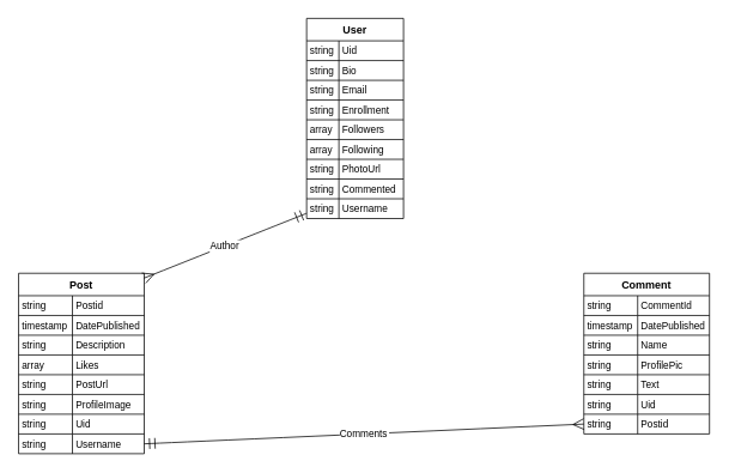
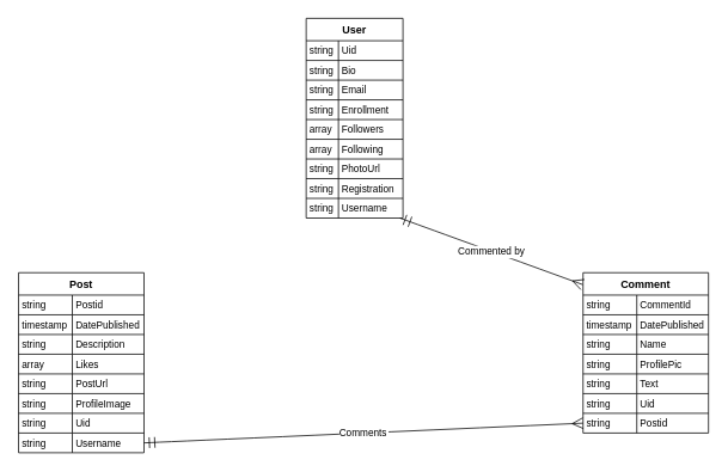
  <mxCell id="0" />
  <mxCell id="1" parent="0" />
  <mxCell id="2" value="User" style="shape=table;startSize=25;container=1;collapsible=0;childLayout=tableLayout;fixedRows=1;rowLines=1;fontStyle=1;align=center;resizeLast=1;" vertex="1" parent="1"><mxGeometry x="341" y="20" width="108" height="223" as="geometry" /></mxCell>
  <mxCell id="3" style="shape=tableRow;horizontal=0;startSize=0;swimlaneHead=0;swimlaneBody=0;fillColor=none;collapsible=0;dropTarget=0;points=[[0,0.5],[1,0.5]];portConstraint=eastwest;top=0;left=0;right=0;bottom=0;" vertex="1" parent="2"><mxGeometry y="25" width="108" height="22" as="geometry" /></mxCell>
  <mxCell id="4" value="string" style="shape=partialRectangle;connectable=0;fillColor=none;top=0;left=0;bottom=0;right=0;align=left;spacingLeft=2;overflow=hidden;fontSize=11;" vertex="1" parent="3"><mxGeometry width="36" height="22" as="geometry"><mxRectangle width="36" height="22" as="alternateBounds" /></mxGeometry></mxCell>
  <mxCell id="5" value="Uid" style="shape=partialRectangle;connectable=0;fillColor=none;top=0;left=0;bottom=0;right=0;align=left;spacingLeft=2;overflow=hidden;fontSize=11;" vertex="1" parent="3"><mxGeometry x="36" width="72" height="22" as="geometry"><mxRectangle width="72" height="22" as="alternateBounds" /></mxGeometry></mxCell>
  <mxCell id="6" style="shape=tableRow;horizontal=0;startSize=0;swimlaneHead=0;swimlaneBody=0;fillColor=none;collapsible=0;dropTarget=0;points=[[0,0.5],[1,0.5]];portConstraint=eastwest;top=0;left=0;right=0;bottom=0;" vertex="1" parent="2"><mxGeometry y="47" width="108" height="22" as="geometry" /></mxCell>
  <mxCell id="7" value="string" style="shape=partialRectangle;connectable=0;fillColor=none;top=0;left=0;bottom=0;right=0;align=left;spacingLeft=2;overflow=hidden;fontSize=11;" vertex="1" parent="6"><mxGeometry width="36" height="22" as="geometry"><mxRectangle width="36" height="22" as="alternateBounds" /></mxGeometry></mxCell>
  <mxCell id="8" value="Bio" style="shape=partialRectangle;connectable=0;fillColor=none;top=0;left=0;bottom=0;right=0;align=left;spacingLeft=2;overflow=hidden;fontSize=11;" vertex="1" parent="6"><mxGeometry x="36" width="72" height="22" as="geometry"><mxRectangle width="72" height="22" as="alternateBounds" /></mxGeometry></mxCell>
  <mxCell id="9" style="shape=tableRow;horizontal=0;startSize=0;swimlaneHead=0;swimlaneBody=0;fillColor=none;collapsible=0;dropTarget=0;points=[[0,0.5],[1,0.5]];portConstraint=eastwest;top=0;left=0;right=0;bottom=0;" vertex="1" parent="2"><mxGeometry y="69" width="108" height="22" as="geometry" /></mxCell>
  <mxCell id="10" value="string" style="shape=partialRectangle;connectable=0;fillColor=none;top=0;left=0;bottom=0;right=0;align=left;spacingLeft=2;overflow=hidden;fontSize=11;" vertex="1" parent="9"><mxGeometry width="36" height="22" as="geometry"><mxRectangle width="36" height="22" as="alternateBounds" /></mxGeometry></mxCell>
  <mxCell id="11" value="Email" style="shape=partialRectangle;connectable=0;fillColor=none;top=0;left=0;bottom=0;right=0;align=left;spacingLeft=2;overflow=hidden;fontSize=11;" vertex="1" parent="9"><mxGeometry x="36" width="72" height="22" as="geometry"><mxRectangle width="72" height="22" as="alternateBounds" /></mxGeometry></mxCell>
  <mxCell id="12" style="shape=tableRow;horizontal=0;startSize=0;swimlaneHead=0;swimlaneBody=0;fillColor=none;collapsible=0;dropTarget=0;points=[[0,0.5],[1,0.5]];portConstraint=eastwest;top=0;left=0;right=0;bottom=0;" vertex="1" parent="2"><mxGeometry y="91" width="108" height="22" as="geometry" /></mxCell>
  <mxCell id="13" value="string" style="shape=partialRectangle;connectable=0;fillColor=none;top=0;left=0;bottom=0;right=0;align=left;spacingLeft=2;overflow=hidden;fontSize=11;" vertex="1" parent="12"><mxGeometry width="36" height="22" as="geometry"><mxRectangle width="36" height="22" as="alternateBounds" /></mxGeometry></mxCell>
  <mxCell id="14" value="Enrollment" style="shape=partialRectangle;connectable=0;fillColor=none;top=0;left=0;bottom=0;right=0;align=left;spacingLeft=2;overflow=hidden;fontSize=11;" vertex="1" parent="12"><mxGeometry x="36" width="72" height="22" as="geometry"><mxRectangle width="72" height="22" as="alternateBounds" /></mxGeometry></mxCell>
  <mxCell id="15" style="shape=tableRow;horizontal=0;startSize=0;swimlaneHead=0;swimlaneBody=0;fillColor=none;collapsible=0;dropTarget=0;points=[[0,0.5],[1,0.5]];portConstraint=eastwest;top=0;left=0;right=0;bottom=0;" vertex="1" parent="2"><mxGeometry y="113" width="108" height="22" as="geometry" /></mxCell>
  <mxCell id="16" value="array" style="shape=partialRectangle;connectable=0;fillColor=none;top=0;left=0;bottom=0;right=0;align=left;spacingLeft=2;overflow=hidden;fontSize=11;" vertex="1" parent="15"><mxGeometry width="36" height="22" as="geometry"><mxRectangle width="36" height="22" as="alternateBounds" /></mxGeometry></mxCell>
  <mxCell id="17" value="Followers" style="shape=partialRectangle;connectable=0;fillColor=none;top=0;left=0;bottom=0;right=0;align=left;spacingLeft=2;overflow=hidden;fontSize=11;" vertex="1" parent="15"><mxGeometry x="36" width="72" height="22" as="geometry"><mxRectangle width="72" height="22" as="alternateBounds" /></mxGeometry></mxCell>
  <mxCell id="18" style="shape=tableRow;horizontal=0;startSize=0;swimlaneHead=0;swimlaneBody=0;fillColor=none;collapsible=0;dropTarget=0;points=[[0,0.5],[1,0.5]];portConstraint=eastwest;top=0;left=0;right=0;bottom=0;" vertex="1" parent="2"><mxGeometry y="135" width="108" height="22" as="geometry" /></mxCell>
  <mxCell id="19" value="array" style="shape=partialRectangle;connectable=0;fillColor=none;top=0;left=0;bottom=0;right=0;align=left;spacingLeft=2;overflow=hidden;fontSize=11;" vertex="1" parent="18"><mxGeometry width="36" height="22" as="geometry"><mxRectangle width="36" height="22" as="alternateBounds" /></mxGeometry></mxCell>
  <mxCell id="20" value="Following" style="shape=partialRectangle;connectable=0;fillColor=none;top=0;left=0;bottom=0;right=0;align=left;spacingLeft=2;overflow=hidden;fontSize=11;" vertex="1" parent="18"><mxGeometry x="36" width="72" height="22" as="geometry"><mxRectangle width="72" height="22" as="alternateBounds" /></mxGeometry></mxCell>
  <mxCell id="21" style="shape=tableRow;horizontal=0;startSize=0;swimlaneHead=0;swimlaneBody=0;fillColor=none;collapsible=0;dropTarget=0;points=[[0,0.5],[1,0.5]];portConstraint=eastwest;top=0;left=0;right=0;bottom=0;" vertex="1" parent="2"><mxGeometry y="157" width="108" height="22" as="geometry" /></mxCell>
  <mxCell id="22" value="string" style="shape=partialRectangle;connectable=0;fillColor=none;top=0;left=0;bottom=0;right=0;align=left;spacingLeft=2;overflow=hidden;fontSize=11;" vertex="1" parent="21"><mxGeometry width="36" height="22" as="geometry"><mxRectangle width="36" height="22" as="alternateBounds" /></mxGeometry></mxCell>
  <mxCell id="23" value="PhotoUrl" style="shape=partialRectangle;connectable=0;fillColor=none;top=0;left=0;bottom=0;right=0;align=left;spacingLeft=2;overflow=hidden;fontSize=11;" vertex="1" parent="21"><mxGeometry x="36" width="72" height="22" as="geometry"><mxRectangle width="72" height="22" as="alternateBounds" /></mxGeometry></mxCell>
  <mxCell id="24" style="shape=tableRow;horizontal=0;startSize=0;swimlaneHead=0;swimlaneBody=0;fillColor=none;collapsible=0;dropTarget=0;points=[[0,0.5],[1,0.5]];portConstraint=eastwest;top=0;left=0;right=0;bottom=0;" vertex="1" parent="2"><mxGeometry y="179" width="108" height="22" as="geometry" /></mxCell>
  <mxCell id="25" value="string" style="shape=partialRectangle;connectable=0;fillColor=none;top=0;left=0;bottom=0;right=0;align=left;spacingLeft=2;overflow=hidden;fontSize=11;" vertex="1" parent="24"><mxGeometry width="36" height="22" as="geometry"><mxRectangle width="36" height="22" as="alternateBounds" /></mxGeometry></mxCell>
- <mxCell id="26" value="Commented" style="shape=partialRectangle;connectable=0;fillColor=none;top=0;left=0;bottom=0;right=0;align=left;spacingLeft=2;overflow=hidden;fontSize=11;" vertex="1" parent="24"><mxGeometry x="36" width="72" height="22" as="geometry"><mxRectangle width="72" height="22" as="alternateBounds" /></mxGeometry></mxCell>
+ <mxCell id="26" value="Registration" style="shape=partialRectangle;connectable=0;fillColor=none;top=0;left=0;bottom=0;right=0;align=left;spacingLeft=2;overflow=hidden;fontSize=11;" vertex="1" parent="24"><mxGeometry x="36" width="72" height="22" as="geometry"><mxRectangle width="72" height="22" as="alternateBounds" /></mxGeometry></mxCell>
  <mxCell id="27" style="shape=tableRow;horizontal=0;startSize=0;swimlaneHead=0;swimlaneBody=0;fillColor=none;collapsible=0;dropTarget=0;points=[[0,0.5],[1,0.5]];portConstraint=eastwest;top=0;left=0;right=0;bottom=0;" vertex="1" parent="2"><mxGeometry y="201" width="108" height="22" as="geometry" /></mxCell>
  <mxCell id="28" value="string" style="shape=partialRectangle;connectable=0;fillColor=none;top=0;left=0;bottom=0;right=0;align=left;spacingLeft=2;overflow=hidden;fontSize=11;" vertex="1" parent="27"><mxGeometry width="36" height="22" as="geometry"><mxRectangle width="36" height="22" as="alternateBounds" /></mxGeometry></mxCell>
  <mxCell id="29" value="Username" style="shape=partialRectangle;connectable=0;fillColor=none;top=0;left=0;bottom=0;right=0;align=left;spacingLeft=2;overflow=hidden;fontSize=11;" vertex="1" parent="27"><mxGeometry x="36" width="72" height="22" as="geometry"><mxRectangle width="72" height="22" as="alternateBounds" /></mxGeometry></mxCell>
  <mxCell id="30" value="Post" style="shape=table;startSize=25;container=1;collapsible=0;childLayout=tableLayout;fixedRows=1;rowLines=1;fontStyle=1;align=center;resizeLast=1;" vertex="1" parent="1"><mxGeometry x="20" y="304" width="140" height="201" as="geometry" /></mxCell>
  <mxCell id="31" style="shape=tableRow;horizontal=0;startSize=0;swimlaneHead=0;swimlaneBody=0;fillColor=none;collapsible=0;dropTarget=0;points=[[0,0.5],[1,0.5]];portConstraint=eastwest;top=0;left=0;right=0;bottom=0;" vertex="1" parent="30"><mxGeometry y="25" width="140" height="22" as="geometry" /></mxCell>
  <mxCell id="32" value="string" style="shape=partialRectangle;connectable=0;fillColor=none;top=0;left=0;bottom=0;right=0;align=left;spacingLeft=2;overflow=hidden;fontSize=11;" vertex="1" parent="31"><mxGeometry width="60" height="22" as="geometry"><mxRectangle width="60" height="22" as="alternateBounds" /></mxGeometry></mxCell>
  <mxCell id="33" value="Postid" style="shape=partialRectangle;connectable=0;fillColor=none;top=0;left=0;bottom=0;right=0;align=left;spacingLeft=2;overflow=hidden;fontSize=11;" vertex="1" parent="31"><mxGeometry x="60" width="80" height="22" as="geometry"><mxRectangle width="80" height="22" as="alternateBounds" /></mxGeometry></mxCell>
  <mxCell id="34" style="shape=tableRow;horizontal=0;startSize=0;swimlaneHead=0;swimlaneBody=0;fillColor=none;collapsible=0;dropTarget=0;points=[[0,0.5],[1,0.5]];portConstraint=eastwest;top=0;left=0;right=0;bottom=0;" vertex="1" parent="30"><mxGeometry y="47" width="140" height="22" as="geometry" /></mxCell>
  <mxCell id="35" value="timestamp" style="shape=partialRectangle;connectable=0;fillColor=none;top=0;left=0;bottom=0;right=0;align=left;spacingLeft=2;overflow=hidden;fontSize=11;" vertex="1" parent="34"><mxGeometry width="60" height="22" as="geometry"><mxRectangle width="60" height="22" as="alternateBounds" /></mxGeometry></mxCell>
  <mxCell id="36" value="DatePublished" style="shape=partialRectangle;connectable=0;fillColor=none;top=0;left=0;bottom=0;right=0;align=left;spacingLeft=2;overflow=hidden;fontSize=11;" vertex="1" parent="34"><mxGeometry x="60" width="80" height="22" as="geometry"><mxRectangle width="80" height="22" as="alternateBounds" /></mxGeometry></mxCell>
  <mxCell id="37" style="shape=tableRow;horizontal=0;startSize=0;swimlaneHead=0;swimlaneBody=0;fillColor=none;collapsible=0;dropTarget=0;points=[[0,0.5],[1,0.5]];portConstraint=eastwest;top=0;left=0;right=0;bottom=0;" vertex="1" parent="30"><mxGeometry y="69" width="140" height="22" as="geometry" /></mxCell>
  <mxCell id="38" value="string" style="shape=partialRectangle;connectable=0;fillColor=none;top=0;left=0;bottom=0;right=0;align=left;spacingLeft=2;overflow=hidden;fontSize=11;" vertex="1" parent="37"><mxGeometry width="60" height="22" as="geometry"><mxRectangle width="60" height="22" as="alternateBounds" /></mxGeometry></mxCell>
  <mxCell id="39" value="Description" style="shape=partialRectangle;connectable=0;fillColor=none;top=0;left=0;bottom=0;right=0;align=left;spacingLeft=2;overflow=hidden;fontSize=11;" vertex="1" parent="37"><mxGeometry x="60" width="80" height="22" as="geometry"><mxRectangle width="80" height="22" as="alternateBounds" /></mxGeometry></mxCell>
  <mxCell id="40" style="shape=tableRow;horizontal=0;startSize=0;swimlaneHead=0;swimlaneBody=0;fillColor=none;collapsible=0;dropTarget=0;points=[[0,0.5],[1,0.5]];portConstraint=eastwest;top=0;left=0;right=0;bottom=0;" vertex="1" parent="30"><mxGeometry y="91" width="140" height="22" as="geometry" /></mxCell>
  <mxCell id="41" value="array" style="shape=partialRectangle;connectable=0;fillColor=none;top=0;left=0;bottom=0;right=0;align=left;spacingLeft=2;overflow=hidden;fontSize=11;" vertex="1" parent="40"><mxGeometry width="60" height="22" as="geometry"><mxRectangle width="60" height="22" as="alternateBounds" /></mxGeometry></mxCell>
  <mxCell id="42" value="Likes" style="shape=partialRectangle;connectable=0;fillColor=none;top=0;left=0;bottom=0;right=0;align=left;spacingLeft=2;overflow=hidden;fontSize=11;" vertex="1" parent="40"><mxGeometry x="60" width="80" height="22" as="geometry"><mxRectangle width="80" height="22" as="alternateBounds" /></mxGeometry></mxCell>
  <mxCell id="43" style="shape=tableRow;horizontal=0;startSize=0;swimlaneHead=0;swimlaneBody=0;fillColor=none;collapsible=0;dropTarget=0;points=[[0,0.5],[1,0.5]];portConstraint=eastwest;top=0;left=0;right=0;bottom=0;" vertex="1" parent="30"><mxGeometry y="113" width="140" height="22" as="geometry" /></mxCell>
  <mxCell id="44" value="string" style="shape=partialRectangle;connectable=0;fillColor=none;top=0;left=0;bottom=0;right=0;align=left;spacingLeft=2;overflow=hidden;fontSize=11;" vertex="1" parent="43"><mxGeometry width="60" height="22" as="geometry"><mxRectangle width="60" height="22" as="alternateBounds" /></mxGeometry></mxCell>
  <mxCell id="45" value="PostUrl" style="shape=partialRectangle;connectable=0;fillColor=none;top=0;left=0;bottom=0;right=0;align=left;spacingLeft=2;overflow=hidden;fontSize=11;" vertex="1" parent="43"><mxGeometry x="60" width="80" height="22" as="geometry"><mxRectangle width="80" height="22" as="alternateBounds" /></mxGeometry></mxCell>
  <mxCell id="46" style="shape=tableRow;horizontal=0;startSize=0;swimlaneHead=0;swimlaneBody=0;fillColor=none;collapsible=0;dropTarget=0;points=[[0,0.5],[1,0.5]];portConstraint=eastwest;top=0;left=0;right=0;bottom=0;" vertex="1" parent="30"><mxGeometry y="135" width="140" height="22" as="geometry" /></mxCell>
  <mxCell id="47" value="string" style="shape=partialRectangle;connectable=0;fillColor=none;top=0;left=0;bottom=0;right=0;align=left;spacingLeft=2;overflow=hidden;fontSize=11;" vertex="1" parent="46"><mxGeometry width="60" height="22" as="geometry"><mxRectangle width="60" height="22" as="alternateBounds" /></mxGeometry></mxCell>
  <mxCell id="48" value="ProfileImage" style="shape=partialRectangle;connectable=0;fillColor=none;top=0;left=0;bottom=0;right=0;align=left;spacingLeft=2;overflow=hidden;fontSize=11;" vertex="1" parent="46"><mxGeometry x="60" width="80" height="22" as="geometry"><mxRectangle width="80" height="22" as="alternateBounds" /></mxGeometry></mxCell>
  <mxCell id="49" style="shape=tableRow;horizontal=0;startSize=0;swimlaneHead=0;swimlaneBody=0;fillColor=none;collapsible=0;dropTarget=0;points=[[0,0.5],[1,0.5]];portConstraint=eastwest;top=0;left=0;right=0;bottom=0;" vertex="1" parent="30"><mxGeometry y="157" width="140" height="22" as="geometry" /></mxCell>
  <mxCell id="50" value="string" style="shape=partialRectangle;connectable=0;fillColor=none;top=0;left=0;bottom=0;right=0;align=left;spacingLeft=2;overflow=hidden;fontSize=11;" vertex="1" parent="49"><mxGeometry width="60" height="22" as="geometry"><mxRectangle width="60" height="22" as="alternateBounds" /></mxGeometry></mxCell>
  <mxCell id="51" value="Uid" style="shape=partialRectangle;connectable=0;fillColor=none;top=0;left=0;bottom=0;right=0;align=left;spacingLeft=2;overflow=hidden;fontSize=11;" vertex="1" parent="49"><mxGeometry x="60" width="80" height="22" as="geometry"><mxRectangle width="80" height="22" as="alternateBounds" /></mxGeometry></mxCell>
  <mxCell id="52" style="shape=tableRow;horizontal=0;startSize=0;swimlaneHead=0;swimlaneBody=0;fillColor=none;collapsible=0;dropTarget=0;points=[[0,0.5],[1,0.5]];portConstraint=eastwest;top=0;left=0;right=0;bottom=0;" vertex="1" parent="30"><mxGeometry y="179" width="140" height="22" as="geometry" /></mxCell>
  <mxCell id="53" value="string" style="shape=partialRectangle;connectable=0;fillColor=none;top=0;left=0;bottom=0;right=0;align=left;spacingLeft=2;overflow=hidden;fontSize=11;" vertex="1" parent="52"><mxGeometry width="60" height="22" as="geometry"><mxRectangle width="60" height="22" as="alternateBounds" /></mxGeometry></mxCell>
  <mxCell id="54" value="Username" style="shape=partialRectangle;connectable=0;fillColor=none;top=0;left=0;bottom=0;right=0;align=left;spacingLeft=2;overflow=hidden;fontSize=11;" vertex="1" parent="52"><mxGeometry x="60" width="80" height="22" as="geometry"><mxRectangle width="80" height="22" as="alternateBounds" /></mxGeometry></mxCell>
  <mxCell id="55" value="Comment" style="shape=table;startSize=25;container=1;collapsible=0;childLayout=tableLayout;fixedRows=1;rowLines=1;fontStyle=1;align=center;resizeLast=1;" vertex="1" parent="1"><mxGeometry x="650" y="304" width="140" height="179" as="geometry" /></mxCell>
  <mxCell id="56" style="shape=tableRow;horizontal=0;startSize=0;swimlaneHead=0;swimlaneBody=0;fillColor=none;collapsible=0;dropTarget=0;points=[[0,0.5],[1,0.5]];portConstraint=eastwest;top=0;left=0;right=0;bottom=0;" vertex="1" parent="55"><mxGeometry y="25" width="140" height="22" as="geometry" /></mxCell>
  <mxCell id="57" value="string" style="shape=partialRectangle;connectable=0;fillColor=none;top=0;left=0;bottom=0;right=0;align=left;spacingLeft=2;overflow=hidden;fontSize=11;" vertex="1" parent="56"><mxGeometry width="60" height="22" as="geometry"><mxRectangle width="60" height="22" as="alternateBounds" /></mxGeometry></mxCell>
  <mxCell id="58" value="CommentId" style="shape=partialRectangle;connectable=0;fillColor=none;top=0;left=0;bottom=0;right=0;align=left;spacingLeft=2;overflow=hidden;fontSize=11;" vertex="1" parent="56"><mxGeometry x="60" width="80" height="22" as="geometry"><mxRectangle width="80" height="22" as="alternateBounds" /></mxGeometry></mxCell>
  <mxCell id="59" style="shape=tableRow;horizontal=0;startSize=0;swimlaneHead=0;swimlaneBody=0;fillColor=none;collapsible=0;dropTarget=0;points=[[0,0.5],[1,0.5]];portConstraint=eastwest;top=0;left=0;right=0;bottom=0;" vertex="1" parent="55"><mxGeometry y="47" width="140" height="22" as="geometry" /></mxCell>
  <mxCell id="60" value="timestamp" style="shape=partialRectangle;connectable=0;fillColor=none;top=0;left=0;bottom=0;right=0;align=left;spacingLeft=2;overflow=hidden;fontSize=11;" vertex="1" parent="59"><mxGeometry width="60" height="22" as="geometry"><mxRectangle width="60" height="22" as="alternateBounds" /></mxGeometry></mxCell>
  <mxCell id="61" value="DatePublished" style="shape=partialRectangle;connectable=0;fillColor=none;top=0;left=0;bottom=0;right=0;align=left;spacingLeft=2;overflow=hidden;fontSize=11;" vertex="1" parent="59"><mxGeometry x="60" width="80" height="22" as="geometry"><mxRectangle width="80" height="22" as="alternateBounds" /></mxGeometry></mxCell>
  <mxCell id="62" style="shape=tableRow;horizontal=0;startSize=0;swimlaneHead=0;swimlaneBody=0;fillColor=none;collapsible=0;dropTarget=0;points=[[0,0.5],[1,0.5]];portConstraint=eastwest;top=0;left=0;right=0;bottom=0;" vertex="1" parent="55"><mxGeometry y="69" width="140" height="22" as="geometry" /></mxCell>
  <mxCell id="63" value="string" style="shape=partialRectangle;connectable=0;fillColor=none;top=0;left=0;bottom=0;right=0;align=left;spacingLeft=2;overflow=hidden;fontSize=11;" vertex="1" parent="62"><mxGeometry width="60" height="22" as="geometry"><mxRectangle width="60" height="22" as="alternateBounds" /></mxGeometry></mxCell>
  <mxCell id="64" value="Name" style="shape=partialRectangle;connectable=0;fillColor=none;top=0;left=0;bottom=0;right=0;align=left;spacingLeft=2;overflow=hidden;fontSize=11;" vertex="1" parent="62"><mxGeometry x="60" width="80" height="22" as="geometry"><mxRectangle width="80" height="22" as="alternateBounds" /></mxGeometry></mxCell>
  <mxCell id="65" style="shape=tableRow;horizontal=0;startSize=0;swimlaneHead=0;swimlaneBody=0;fillColor=none;collapsible=0;dropTarget=0;points=[[0,0.5],[1,0.5]];portConstraint=eastwest;top=0;left=0;right=0;bottom=0;" vertex="1" parent="55"><mxGeometry y="91" width="140" height="22" as="geometry" /></mxCell>
  <mxCell id="66" value="string" style="shape=partialRectangle;connectable=0;fillColor=none;top=0;left=0;bottom=0;right=0;align=left;spacingLeft=2;overflow=hidden;fontSize=11;" vertex="1" parent="65"><mxGeometry width="60" height="22" as="geometry"><mxRectangle width="60" height="22" as="alternateBounds" /></mxGeometry></mxCell>
  <mxCell id="67" value="ProfilePic" style="shape=partialRectangle;connectable=0;fillColor=none;top=0;left=0;bottom=0;right=0;align=left;spacingLeft=2;overflow=hidden;fontSize=11;" vertex="1" parent="65"><mxGeometry x="60" width="80" height="22" as="geometry"><mxRectangle width="80" height="22" as="alternateBounds" /></mxGeometry></mxCell>
  <mxCell id="68" style="shape=tableRow;horizontal=0;startSize=0;swimlaneHead=0;swimlaneBody=0;fillColor=none;collapsible=0;dropTarget=0;points=[[0,0.5],[1,0.5]];portConstraint=eastwest;top=0;left=0;right=0;bottom=0;" vertex="1" parent="55"><mxGeometry y="113" width="140" height="22" as="geometry" /></mxCell>
  <mxCell id="69" value="string" style="shape=partialRectangle;connectable=0;fillColor=none;top=0;left=0;bottom=0;right=0;align=left;spacingLeft=2;overflow=hidden;fontSize=11;" vertex="1" parent="68"><mxGeometry width="60" height="22" as="geometry"><mxRectangle width="60" height="22" as="alternateBounds" /></mxGeometry></mxCell>
  <mxCell id="70" value="Text" style="shape=partialRectangle;connectable=0;fillColor=none;top=0;left=0;bottom=0;right=0;align=left;spacingLeft=2;overflow=hidden;fontSize=11;" vertex="1" parent="68"><mxGeometry x="60" width="80" height="22" as="geometry"><mxRectangle width="80" height="22" as="alternateBounds" /></mxGeometry></mxCell>
  <mxCell id="71" style="shape=tableRow;horizontal=0;startSize=0;swimlaneHead=0;swimlaneBody=0;fillColor=none;collapsible=0;dropTarget=0;points=[[0,0.5],[1,0.5]];portConstraint=eastwest;top=0;left=0;right=0;bottom=0;" vertex="1" parent="55"><mxGeometry y="135" width="140" height="22" as="geometry" /></mxCell>
  <mxCell id="72" value="string" style="shape=partialRectangle;connectable=0;fillColor=none;top=0;left=0;bottom=0;right=0;align=left;spacingLeft=2;overflow=hidden;fontSize=11;" vertex="1" parent="71"><mxGeometry width="60" height="22" as="geometry"><mxRectangle width="60" height="22" as="alternateBounds" /></mxGeometry></mxCell>
  <mxCell id="73" value="Uid" style="shape=partialRectangle;connectable=0;fillColor=none;top=0;left=0;bottom=0;right=0;align=left;spacingLeft=2;overflow=hidden;fontSize=11;" vertex="1" parent="71"><mxGeometry x="60" width="80" height="22" as="geometry"><mxRectangle width="80" height="22" as="alternateBounds" /></mxGeometry></mxCell>
  <mxCell id="74" style="shape=tableRow;horizontal=0;startSize=0;swimlaneHead=0;swimlaneBody=0;fillColor=none;collapsible=0;dropTarget=0;points=[[0,0.5],[1,0.5]];portConstraint=eastwest;top=0;left=0;right=0;bottom=0;" vertex="1" parent="55"><mxGeometry y="157" width="140" height="22" as="geometry" /></mxCell>
  <mxCell id="75" value="string" style="shape=partialRectangle;connectable=0;fillColor=none;top=0;left=0;bottom=0;right=0;align=left;spacingLeft=2;overflow=hidden;fontSize=11;" vertex="1" parent="74"><mxGeometry width="60" height="22" as="geometry"><mxRectangle width="60" height="22" as="alternateBounds" /></mxGeometry></mxCell>
  <mxCell id="76" value="Postid" style="shape=partialRectangle;connectable=0;fillColor=none;top=0;left=0;bottom=0;right=0;align=left;spacingLeft=2;overflow=hidden;fontSize=11;" vertex="1" parent="74"><mxGeometry x="60" width="80" height="22" as="geometry"><mxRectangle width="80" height="22" as="alternateBounds" /></mxGeometry></mxCell>
- <mxCell id="77" value="Author" style="curved=1;startArrow=ERmandOne;startSize=10;;endArrow=ERmany;endSize=10;;exitX=0.001;exitY=0.973;rounded=0;entryX=0.997;entryY=0.027;entryDx=0;entryDy=0;entryPerimeter=0;" edge="1" parent="1" source="2" target="30"><mxGeometry relative="1" as="geometry"><Array as="points" /><mxPoint x="-40" y="310" as="targetPoint" /></mxGeometry></mxCell>
  <mxCell id="78" value="Comments" style="curved=1;startArrow=ERmandOne;startSize=10;;endArrow=ERmany;endSize=10;;exitX=1;exitY=0.5;entryX=0;entryY=0.5;rounded=0;exitDx=0;exitDy=0;entryDx=0;entryDy=0;" edge="1" parent="1" source="52" target="74"><mxGeometry relative="1" as="geometry"><Array as="points" /><mxPoint x="-56" y="505" as="sourcePoint" /><mxPoint x="782.278" y="483.99" as="targetPoint" /></mxGeometry></mxCell>
+ <mxCell id="79" value="Commented by" style="curved=1;startArrow=ERmandOne;startSize=10;;endArrow=ERmany;endSize=10;;exitX=0.943;exitY=0.973;entryX=-0.003;entryY=0.074;rounded=0;entryDx=0;entryDy=0;entryPerimeter=0;" edge="1" parent="1" source="2" target="55"><mxGeometry relative="1" as="geometry"><Array as="points" /></mxGeometry></mxCell>
